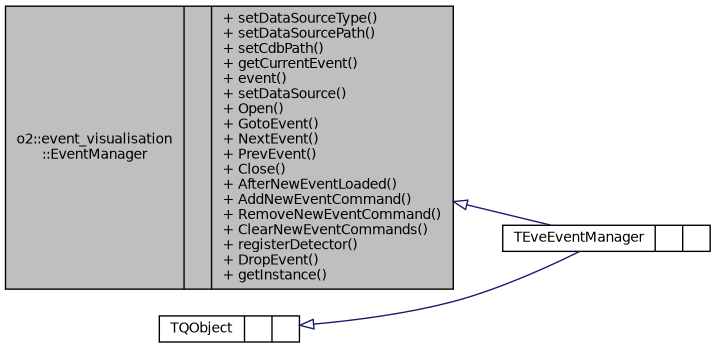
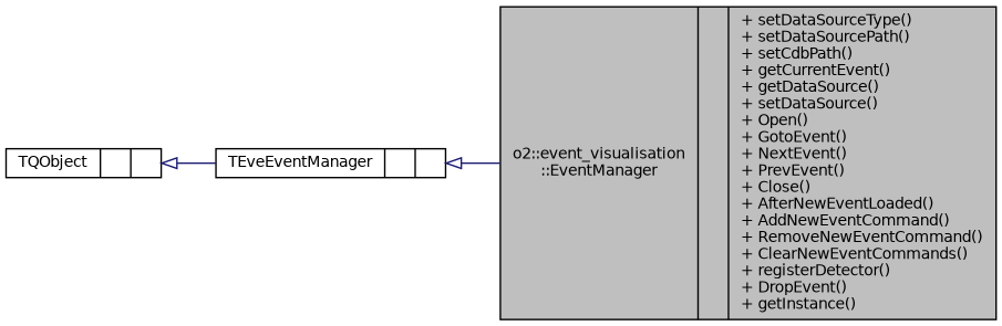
  digraph {
    rankdir=LR
    node [color=black fontname=Helvetica fontsize=10 shape=record]
    edge [arrowtail=onormal color=midnightblue dir=back fontname=Helvetica fontsize=10 labelfontname=Helvetica labelfontsize=10 style=solid]
-   n1 [fillcolor=grey75 fontcolor=black height=0.2 label="{o2::event_visualisation\l::EventManager\n||+ setDataSourceType()\l+ setDataSourcePath()\l+ setCdbPath()\l+ getCurrentEvent()\l+ event()\l+ setDataSource()\l+ Open()\l+ GotoEvent()\l+ NextEvent()\l+ PrevEvent()\l+ Close()\l+ AfterNewEventLoaded()\l+ AddNewEventCommand()\l+ RemoveNewEventCommand()\l+ ClearNewEventCommands()\l+ registerDetector()\l+ DropEvent()\l+ getInstance()\l}" style=filled width=0.4]
+   n1 [fillcolor=grey75 fontcolor=black height=0.2 label="{o2::event_visualisation\l::EventManager\n||+ setDataSourceType()\l+ setDataSourcePath()\l+ setCdbPath()\l+ getCurrentEvent()\l+ getDataSource()\l+ setDataSource()\l+ Open()\l+ GotoEvent()\l+ NextEvent()\l+ PrevEvent()\l+ Close()\l+ AfterNewEventLoaded()\l+ AddNewEventCommand()\l+ RemoveNewEventCommand()\l+ ClearNewEventCommands()\l+ registerDetector()\l+ DropEvent()\l+ getInstance()\l}" style=filled width=0.4]
    n2 [height=0.2 label="{TEveEventManager\n||}" width=0.4]
    n3 [height=0.2 label="{TQObject\n||}" width=0.4]
-   n1 -> n2
+   n2 -> n1
    n3 -> n2
  }
